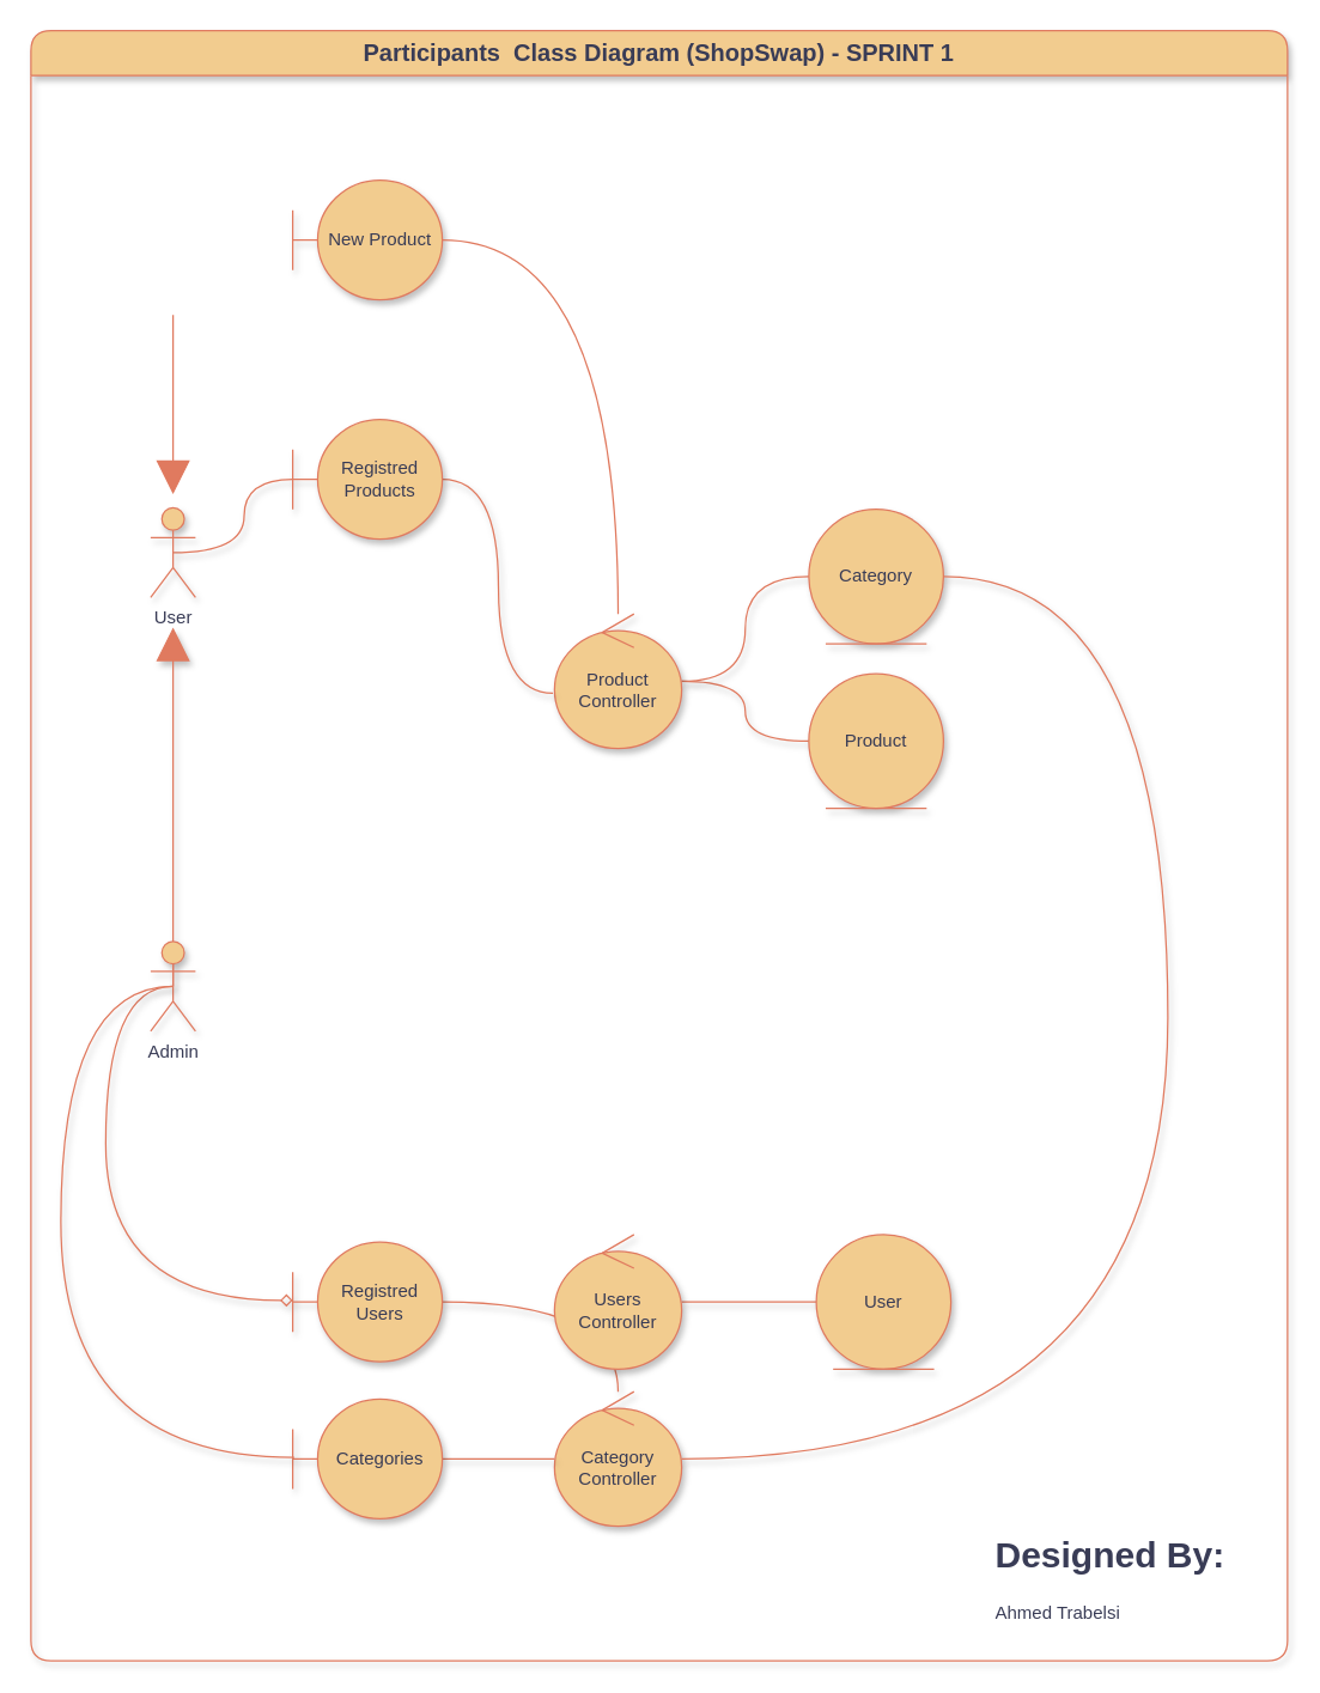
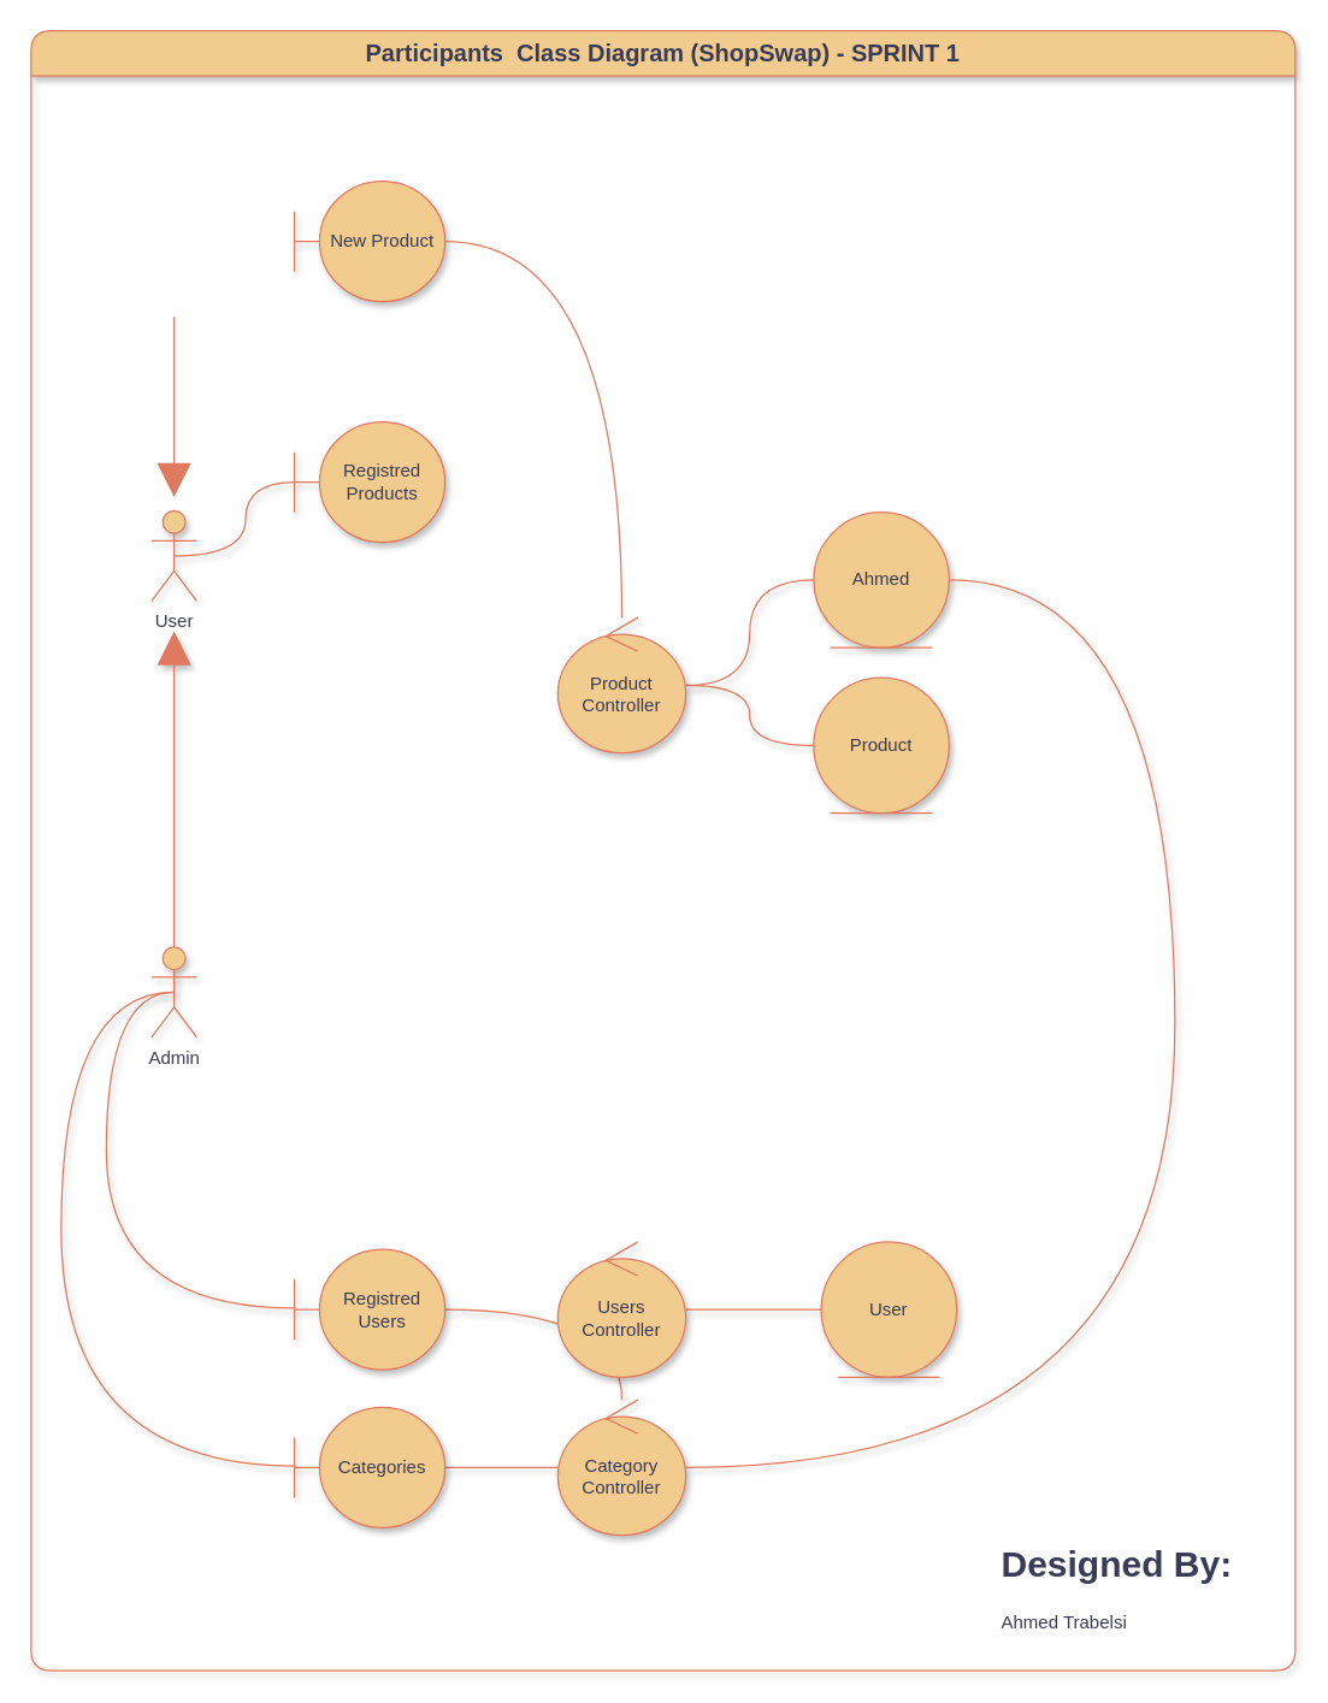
  <mxCell id="0" />
  <mxCell id="1" parent="0" />
  <mxCell id="2" style="edgeStyle=orthogonalEdgeStyle;orthogonalLoop=1;jettySize=auto;html=1;exitX=0.5;exitY=0.5;exitDx=0;exitDy=0;exitPerimeter=0;strokeColor=#E07A5F;fontColor=default;fillColor=#F2CC8F;endArrow=none;endFill=0;curved=1;shadow=1;labelBackgroundColor=none;" edge="1" parent="1" source="3" target="22"><mxGeometry relative="1" as="geometry" /></mxCell>
  <mxCell id="3" value="User" style="shape=umlActor;verticalLabelPosition=bottom;verticalAlign=top;html=1;outlineConnect=0;labelBackgroundColor=none;fillColor=#F2CC8F;strokeColor=#E07A5F;fontColor=#393C56;rounded=1;shadow=1;" vertex="1" parent="1"><mxGeometry x="100" y="339" width="30" height="60" as="geometry" /></mxCell>
  <mxCell id="4" style="edgeStyle=orthogonalEdgeStyle;orthogonalLoop=1;jettySize=auto;html=1;strokeColor=#E07A5F;fontColor=default;fillColor=#F2CC8F;endArrow=none;endFill=0;curved=1;shadow=1;labelBackgroundColor=none;" edge="1" parent="1" source="6" target="14"><mxGeometry relative="1" as="geometry" /></mxCell>
  <mxCell id="5" style="edgeStyle=orthogonalEdgeStyle;orthogonalLoop=1;jettySize=auto;html=1;strokeColor=#E07A5F;fontColor=default;fillColor=#F2CC8F;endArrow=none;endFill=0;curved=1;shadow=1;labelBackgroundColor=none;" edge="1" parent="1" source="6" target="16"><mxGeometry relative="1" as="geometry" /></mxCell>
  <mxCell id="6" value="Product Controller" style="ellipse;shape=umlControl;whiteSpace=wrap;html=1;strokeColor=#E07A5F;fontColor=#393C56;fillColor=#F2CC8F;rounded=1;shadow=1;labelBackgroundColor=none;" vertex="1" parent="1"><mxGeometry x="370" y="410" width="85" height="90" as="geometry" /></mxCell>
  <mxCell id="7" value="" style="edgeStyle=orthogonalEdgeStyle;rounded=0;orthogonalLoop=1;jettySize=auto;html=1;strokeColor=#E07A5F;fontColor=#393C56;fillColor=#F2CC8F;" edge="1" parent="1"><mxGeometry relative="1" as="geometry"><mxPoint x="460" y="605" as="targetPoint" /></mxGeometry></mxCell>
  <mxCell id="8" style="edgeStyle=orthogonalEdgeStyle;orthogonalLoop=1;jettySize=auto;html=1;strokeColor=#E07A5F;fontColor=default;fillColor=#F2CC8F;curved=1;endArrow=none;endFill=0;shadow=1;labelBackgroundColor=none;" edge="1" parent="1" source="24" target="19"><mxGeometry relative="1" as="geometry" /></mxCell>
  <mxCell id="9" style="edgeStyle=orthogonalEdgeStyle;rounded=1;orthogonalLoop=1;jettySize=auto;html=1;exitX=0.5;exitY=0.5;exitDx=0;exitDy=0;exitPerimeter=0;strokeColor=#E07A5F;fontColor=default;fillColor=#F2CC8F;endArrow=block;endFill=1;strokeWidth=1;endSize=20;shadow=1;labelBackgroundColor=none;" edge="1" parent="1" source="11"><mxGeometry relative="1" as="geometry"><mxPoint x="115" y="419" as="targetPoint" /></mxGeometry></mxCell>
- <mxCell id="10" style="edgeStyle=orthogonalEdgeStyle;orthogonalLoop=1;jettySize=auto;html=1;exitX=0.5;exitY=0.5;exitDx=0;exitDy=0;exitPerimeter=0;strokeColor=#E07A5F;fontColor=default;fillColor=#F2CC8F;endArrow=diamond;endFill=0;curved=1;shadow=1;labelBackgroundColor=none;" edge="1" parent="1" source="11" target="24"><mxGeometry relative="1" as="geometry"><Array as="points"><mxPoint x="70" y="659" /><mxPoint x="70" y="869" /></Array></mxGeometry></mxCell>
+ <mxCell id="10" style="edgeStyle=orthogonalEdgeStyle;orthogonalLoop=1;jettySize=auto;html=1;exitX=0.5;exitY=0.5;exitDx=0;exitDy=0;exitPerimeter=0;strokeColor=#E07A5F;fontColor=default;fillColor=#F2CC8F;endArrow=none;endFill=0;curved=1;shadow=1;labelBackgroundColor=none;" edge="1" parent="1" source="11" target="24"><mxGeometry relative="1" as="geometry"><Array as="points"><mxPoint x="70" y="659" /><mxPoint x="70" y="869" /></Array></mxGeometry></mxCell>
  <mxCell id="11" value="Admin" style="shape=umlActor;verticalLabelPosition=bottom;verticalAlign=top;html=1;outlineConnect=0;labelBackgroundColor=none;fillColor=#F2CC8F;strokeColor=#E07A5F;fontColor=#393C56;rounded=1;shadow=1;" vertex="1" parent="1"><mxGeometry x="100" y="629" width="30" height="60" as="geometry" /></mxCell>
  <mxCell id="12" style="edgeStyle=orthogonalEdgeStyle;rounded=1;orthogonalLoop=1;jettySize=auto;html=1;strokeColor=#E07A5F;fontColor=default;fillColor=#F2CC8F;endArrow=none;endFill=0;shadow=1;labelBackgroundColor=none;" edge="1" parent="1" source="13" target="25"><mxGeometry relative="1" as="geometry" /></mxCell>
  <mxCell id="13" value="Users Controller" style="ellipse;shape=umlControl;whiteSpace=wrap;html=1;strokeColor=#E07A5F;fontColor=#393C56;fillColor=#F2CC8F;rounded=1;shadow=1;labelBackgroundColor=none;" vertex="1" parent="1"><mxGeometry x="370" y="825" width="85" height="90" as="geometry" /></mxCell>
  <mxCell id="14" value="Product" style="ellipse;shape=umlEntity;whiteSpace=wrap;html=1;strokeColor=#E07A5F;fontColor=#393C56;fillColor=#F2CC8F;rounded=1;shadow=1;labelBackgroundColor=none;" vertex="1" parent="1"><mxGeometry x="540" y="450" width="90" height="90" as="geometry" /></mxCell>
- <mxCell id="15" style="edgeStyle=orthogonalEdgeStyle;orthogonalLoop=1;jettySize=auto;html=1;entryX=-0.012;entryY=0.589;entryDx=0;entryDy=0;entryPerimeter=0;strokeColor=#E07A5F;fontColor=default;fillColor=#F2CC8F;endArrow=none;endFill=0;curved=1;shadow=1;labelBackgroundColor=none;" edge="1" parent="1" source="22" target="6"><mxGeometry relative="1" as="geometry" /></mxCell>
- <mxCell id="16" value="Category" style="ellipse;shape=umlEntity;whiteSpace=wrap;html=1;strokeColor=#E07A5F;fontColor=#393C56;fillColor=#F2CC8F;rounded=1;shadow=1;labelBackgroundColor=none;" vertex="1" parent="1"><mxGeometry x="540" y="340" width="90" height="90" as="geometry" /></mxCell>
+ <mxCell id="16" value="Ahmed" style="ellipse;shape=umlEntity;whiteSpace=wrap;html=1;strokeColor=#E07A5F;fontColor=#393C56;fillColor=#F2CC8F;rounded=1;shadow=1;labelBackgroundColor=none;" vertex="1" parent="1"><mxGeometry x="540" y="340" width="90" height="90" as="geometry" /></mxCell>
  <mxCell id="17" value="&lt;h1&gt;Designed By:&lt;/h1&gt;&lt;p&gt;Ahmed Trabelsi&lt;/p&gt;" style="text;html=1;strokeColor=none;fillColor=none;spacing=5;spacingTop=-20;whiteSpace=wrap;overflow=hidden;rounded=0;fontColor=#393C56;shadow=1;labelBackgroundColor=none;" vertex="1" parent="1"><mxGeometry x="660" y="1020" width="170" height="70" as="geometry" /></mxCell>
  <mxCell id="18" value="&lt;font style=&quot;font-size: 16px;&quot;&gt;Participants&amp;nbsp; Class Diagram (ShopSwap) - SPRINT 1&lt;/font&gt;" style="swimlane;whiteSpace=wrap;html=1;rounded=1;strokeColor=#E07A5F;fontColor=#393C56;fillColor=#F2CC8F;startSize=30;shadow=1;labelBackgroundColor=none;" vertex="1" parent="1"><mxGeometry x="20" width="840" height="1090" as="geometry" y="20" /></mxCell>
  <mxCell id="19" value="Category Controller" style="ellipse;shape=umlControl;whiteSpace=wrap;html=1;strokeColor=#E07A5F;fontColor=#393C56;fillColor=#F2CC8F;rounded=1;shadow=1;labelBackgroundColor=none;" vertex="1" parent="18"><mxGeometry x="350" y="910" width="85" height="90" as="geometry" /></mxCell>
  <mxCell id="20" style="edgeStyle=orthogonalEdgeStyle;orthogonalLoop=1;jettySize=auto;html=1;strokeColor=#E07A5F;fontColor=default;fillColor=#F2CC8F;endArrow=none;endFill=0;curved=1;shadow=1;labelBackgroundColor=none;" edge="1" parent="18" source="21" target="19"><mxGeometry relative="1" as="geometry" /></mxCell>
  <mxCell id="21" value="Categories" style="shape=umlBoundary;whiteSpace=wrap;html=1;strokeColor=#E07A5F;fontColor=#393C56;fillColor=#F2CC8F;rounded=1;shadow=1;labelBackgroundColor=none;" vertex="1" parent="18"><mxGeometry x="175" y="915" width="100" height="80" as="geometry" /></mxCell>
  <mxCell id="22" value="Registred Products" style="shape=umlBoundary;whiteSpace=wrap;html=1;strokeColor=#E07A5F;fontColor=#393C56;fillColor=#F2CC8F;rounded=1;shadow=1;labelBackgroundColor=none;" vertex="1" parent="18"><mxGeometry x="175" y="260" width="100" height="80" as="geometry" /></mxCell>
  <mxCell id="23" value="New Product" style="shape=umlBoundary;whiteSpace=wrap;html=1;strokeColor=#E07A5F;fontColor=#393C56;fillColor=#F2CC8F;rounded=1;shadow=1;labelBackgroundColor=none;" vertex="1" parent="18"><mxGeometry x="175" y="100" width="100" height="80" as="geometry" /></mxCell>
  <mxCell id="24" value="Registred Users" style="shape=umlBoundary;whiteSpace=wrap;html=1;strokeColor=#E07A5F;fontColor=#393C56;fillColor=#F2CC8F;rounded=1;shadow=1;labelBackgroundColor=none;" vertex="1" parent="18"><mxGeometry x="175" y="810" width="100" height="80" as="geometry" /></mxCell>
  <mxCell id="25" value="User" style="ellipse;shape=umlEntity;whiteSpace=wrap;html=1;strokeColor=#E07A5F;fontColor=#393C56;fillColor=#F2CC8F;rounded=1;shadow=1;labelBackgroundColor=none;" vertex="1" parent="18"><mxGeometry x="525" y="805" width="90" height="90" as="geometry" /></mxCell>
  <mxCell id="26" style="edgeStyle=orthogonalEdgeStyle;orthogonalLoop=1;jettySize=auto;html=1;exitX=0.5;exitY=0.5;exitDx=0;exitDy=0;exitPerimeter=0;entryX=0.01;entryY=0.488;entryDx=0;entryDy=0;entryPerimeter=0;strokeColor=#E07A5F;fontColor=default;fillColor=#F2CC8F;curved=1;endArrow=none;endFill=0;shadow=1;labelBackgroundColor=none;" edge="1" parent="1" source="11" target="21"><mxGeometry relative="1" as="geometry"><Array as="points"><mxPoint x="40" y="659" /><mxPoint x="40" y="974" /></Array></mxGeometry></mxCell>
  <mxCell id="27" style="edgeStyle=orthogonalEdgeStyle;orthogonalLoop=1;jettySize=auto;html=1;strokeColor=#E07A5F;fontColor=default;fillColor=#F2CC8F;endArrow=none;endFill=0;curved=1;shadow=1;labelBackgroundColor=none;" edge="1" parent="1" source="19" target="16"><mxGeometry relative="1" as="geometry"><Array as="points"><mxPoint x="780" y="975" /><mxPoint x="780" y="385" /></Array></mxGeometry></mxCell>
  <mxCell id="28" style="edgeStyle=orthogonalEdgeStyle;orthogonalLoop=1;jettySize=auto;html=1;strokeColor=#E07A5F;fontColor=#393C56;fillColor=#F2CC8F;endArrow=block;endFill=1;curved=1;endSize=20;" edge="1" parent="1"><mxGeometry relative="1" as="geometry"><mxPoint x="115" y="210" as="sourcePoint" /><mxPoint x="115" y="330" as="targetPoint" /></mxGeometry></mxCell>
  <mxCell id="29" style="edgeStyle=orthogonalEdgeStyle;orthogonalLoop=1;jettySize=auto;html=1;strokeColor=#E07A5F;fontColor=#393C56;fillColor=#F2CC8F;endArrow=none;endFill=0;curved=1;" edge="1" parent="1" source="23" target="6"><mxGeometry relative="1" as="geometry" /></mxCell>
